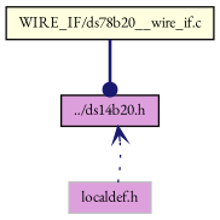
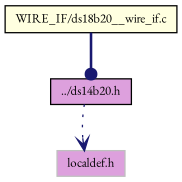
  digraph {
    fontname="EB Garamond"
    node [color=black fillcolor=plum fontname="EB Garamond" fontsize=10 shape=record style=filled]
    edge [color=midnightblue fontname="EB Garamond" fontsize=10 labelfontname=Helvetica labelfontsize=10]
-   n1 [fillcolor=lightyellow fontcolor=black height=0.2 label="WIRE_IF/ds78b20__wire_if.c" width=0.4]
+   n1 [fillcolor=lightyellow fontcolor=black height=0.2 label="WIRE_IF/ds18b20__wire_if.c" width=0.4]
    n2 [height=0.2 label="../ds14b20.h" width=0.4]
    n3 [color=grey75 height=0.2 label="localdef.h" width=0.4]
    n1 -> n2 [arrowhead=dot style=bold]
-   n3 -> n2 [arrowhead=vee style=dotted]
+   n2 -> n3 [arrowhead=vee style=dotted]
  }
